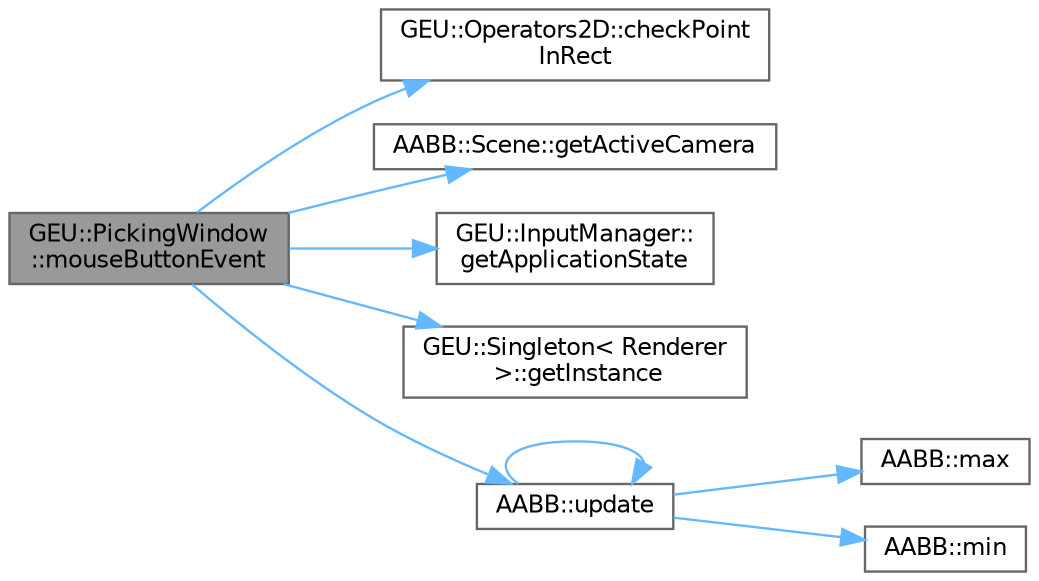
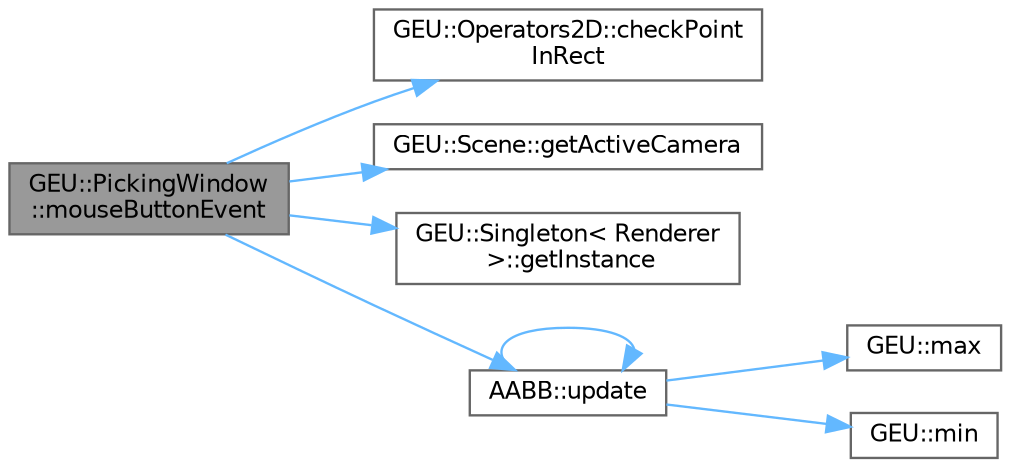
  digraph {
    rankdir=LR
    node [color=grey40 fillcolor=white fontname=Helvetica fontsize=10 shape=box style=filled]
    edge [color=steelblue1 fontname=Helvetica fontsize=10 labelfontname=Helvetica labelfontsize=10 style=solid]
    n1 [color=gray40 fillcolor=grey60 fontcolor=black height=0.2 label="GEU::PickingWindow\l::mouseButtonEvent" width=0.4]
    n2 [height=0.2 label="GEU::Operators2D::checkPoint\lInRect" width=0.4]
-   n3 [height=0.2 label="AABB::Scene::getActiveCamera" width=0.4]
-   n4 [height=0.2 label="GEU::InputManager::\lgetApplicationState" width=0.4]
+   n3 [height=0.2 label="GEU::Scene::getActiveCamera" width=0.4]
    n5 [height=0.2 label="GEU::Singleton\< Renderer\l \>::getInstance" width=0.4]
    n6 [height=0.2 label="AABB::update" width=0.4]
-   n7 [height=0.2 label="AABB::max" width=0.4]
-   n8 [height=0.2 label="AABB::min" width=0.4]
+   n7 [height=0.2 label="GEU::max" width=0.4]
+   n8 [height=0.2 label="GEU::min" width=0.4]
    n1 -> n2
    n1 -> n3
-   n1 -> n4
    n1 -> n5
    n1 -> n6
    n6 -> n6
    n6 -> n7
    n6 -> n8
  }
